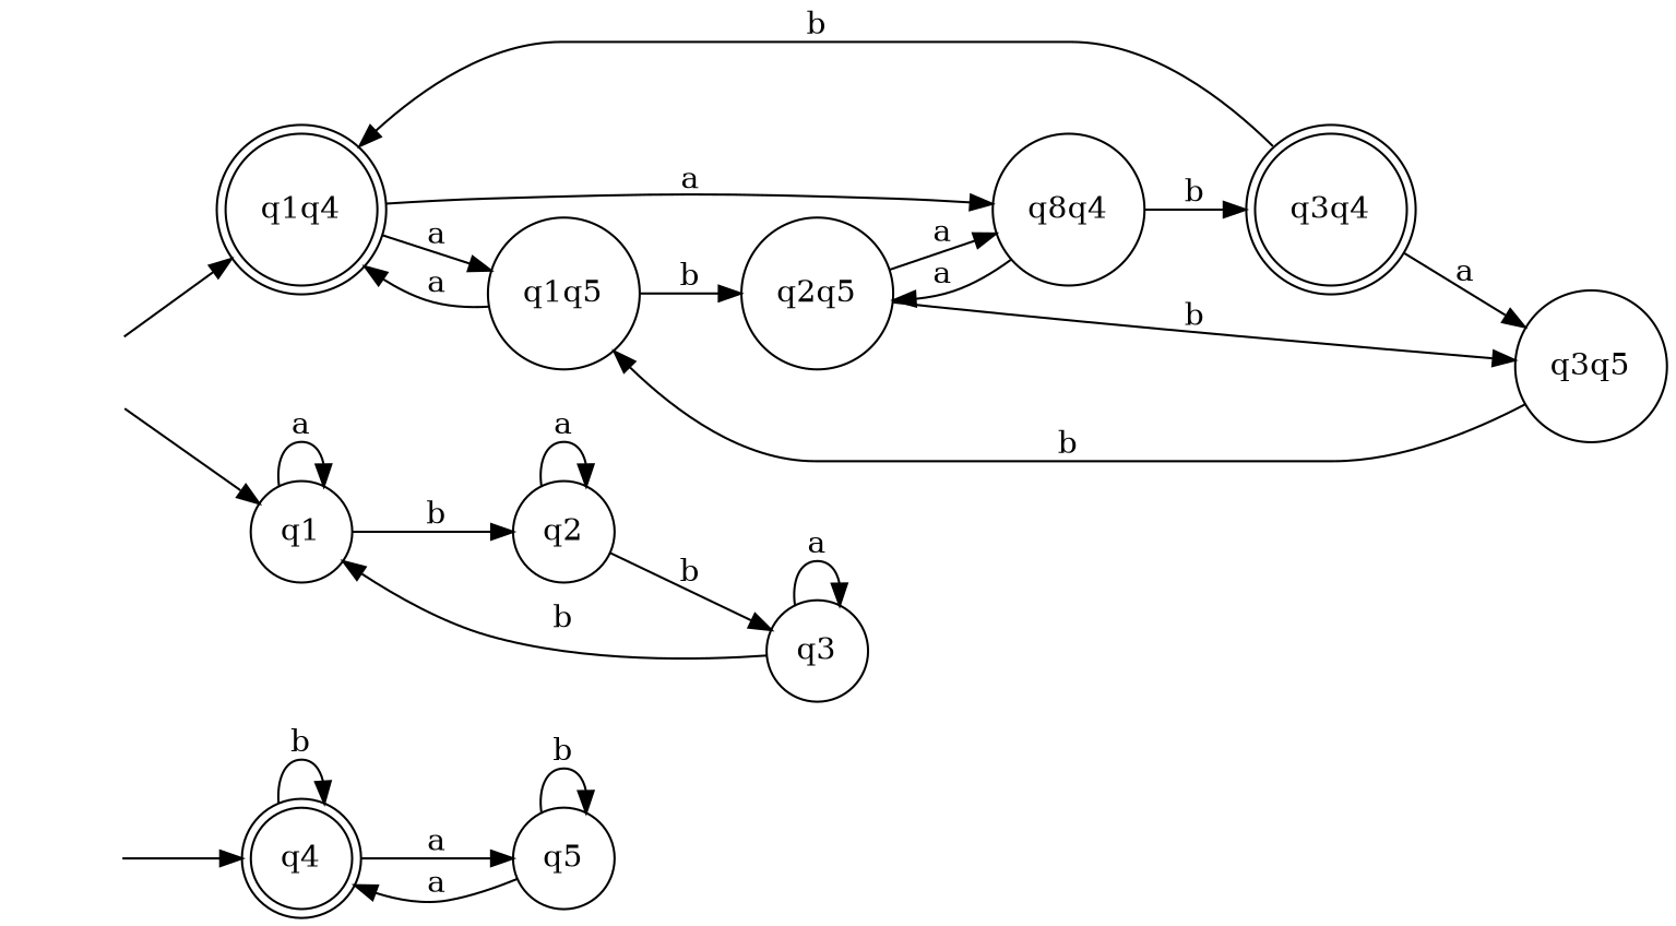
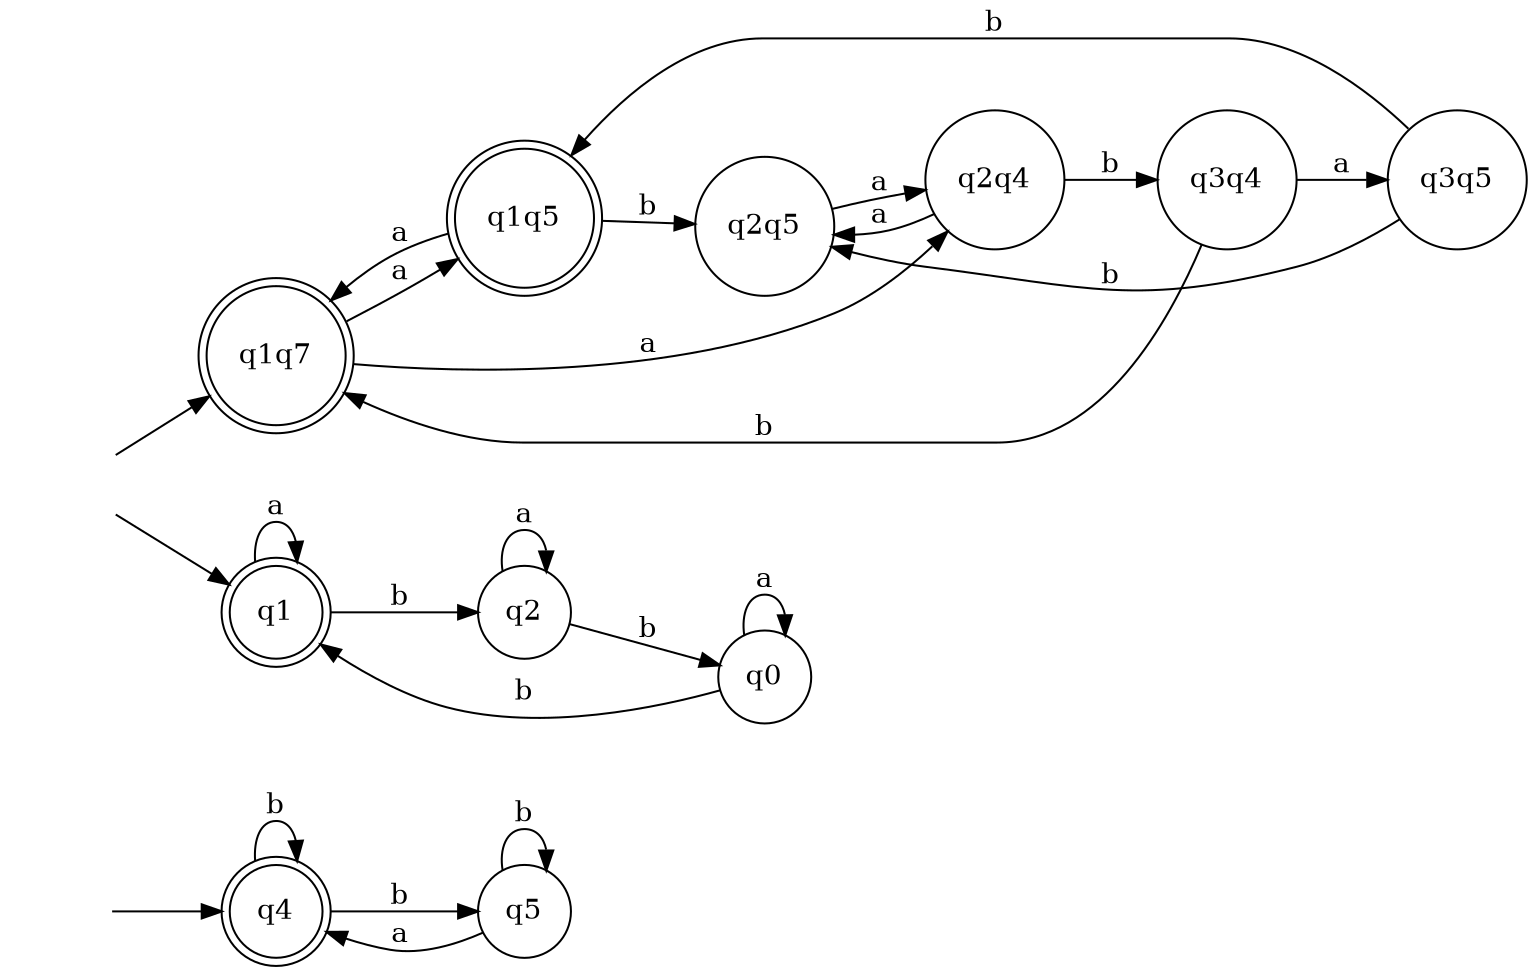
  digraph {
    rankdir=LR
    node [shape=circle]
    q0 [style=invis]
    q4 [shape=doublecircle]
    q5
    q00 [style=invis]
-   q1q4 [shape=doublecircle]
-   q1
-   q1q5
-   q2q4 [label=q8q4]
+   q1q4 [shape=doublecircle label=q1q7]
+   q1 [shape=doublecircle]
+   q1q5 [shape=doublecircle]
+   q2q4
    q2
    q01 [style=invis]
    q2q5
-   q3q4 [shape=doublecircle]
-   q3
+   q3q4
+   q3 [label=q0]
    q3q5
    q0 -> q4
    q4 -> q4 [label=b]
-   q4 -> q5 [label=a]
+   q4 -> q5 [label=b]
    q5 -> q4 [label=a]
    q5 -> q5 [label=b]
    q00 -> q1q4
    q00 -> q1
    q1q4 -> q1q5 [label=a]
    q1q4 -> q2q4 [label=a]
    q1 -> q1 [label=a]
    q1 -> q2 [label=b]
    q1q5 -> q1q4 [label=a]
    q1q5 -> q2q5 [label=b]
    q2q4 -> q2q5 [label=a]
    q2q4 -> q3q4 [label=b]
    q2 -> q2 [label=a]
    q2 -> q3 [label=b]
    q2q5 -> q2q4 [label=a]
-   q2q5 -> q3q5 [label=b]
+   q3q5 -> q2q5 [label=b]
    q3q4 -> q1q4 [label=b]
    q3q4 -> q3q5 [label=a]
    q3 -> q1 [label=b]
    q3 -> q3 [label=a]
    q3q5 -> q1q5 [label=b]
  }
